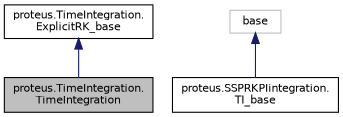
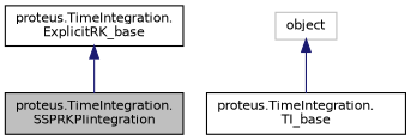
  digraph {
    node [color=black fillcolor=white fontname=Helvetica fontsize=10 shape=record style=filled]
    edge [color=midnightblue dir=back fontname=Helvetica fontsize=10 labelfontname=Helvetica labelfontsize=10 style=solid]
-   n1 [fillcolor=grey75 fontcolor=black height=0.2 label="proteus.TimeIntegration.\lTimeIntegration" width=0.4]
+   n1 [fillcolor=grey75 fontcolor=black height=0.2 label="proteus.TimeIntegration.\lSSPRKPIintegration" width=0.4]
    n2 [height=0.2 label="proteus.TimeIntegration.\lExplicitRK_base" width=0.4]
-   n3 [height=0.2 label="proteus.SSPRKPIintegration.\lTI_base" width=0.4]
-   n4 [color=grey75 height=0.2 label=base width=0.4]
+   n3 [height=0.2 label="proteus.TimeIntegration.\lTI_base" width=0.4]
+   n4 [color=grey75 height=0.2 label=object width=0.4]
    n2 -> n1
    n4 -> n3
  }
